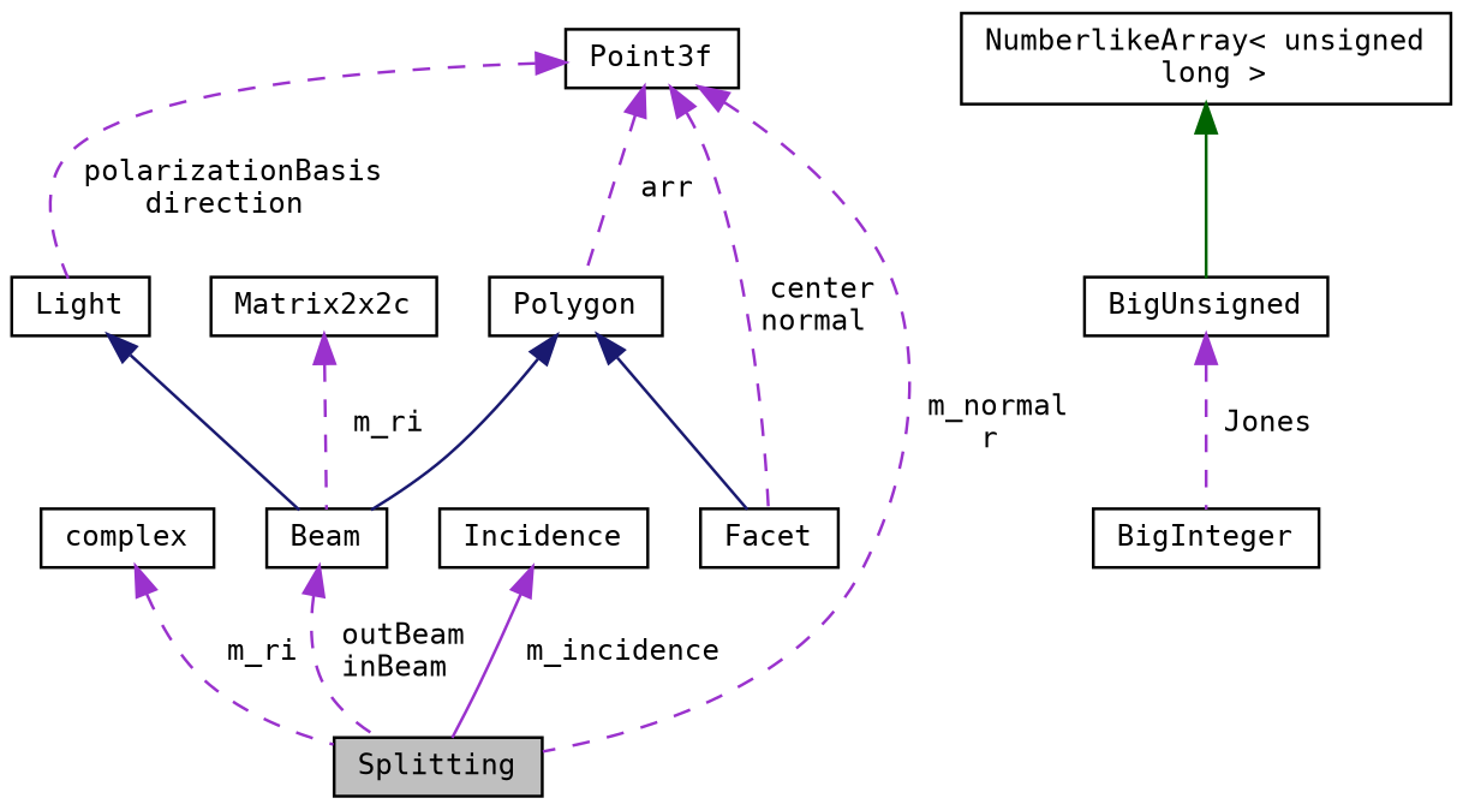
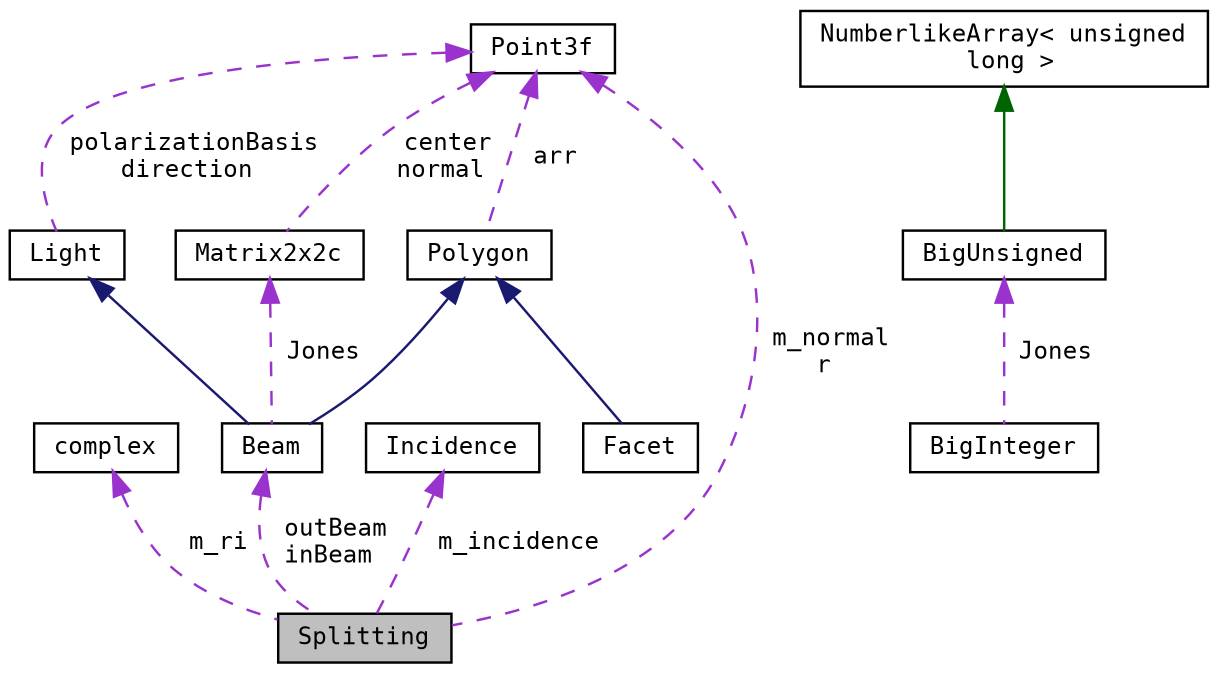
  digraph {
    fontname="DejaVu Sans Mono"
    node [color=black fillcolor=white fontname="DejaVu Sans Mono" fontsize=10 shape=record style=filled]
    edge [color=darkorchid3 dir=back fontname="DejaVu Sans Mono" fontsize=10 labelfontname=Helvetica labelfontsize=10 style=dashed]
    n1 [fillcolor=grey75 fontcolor=black height=0.2 label=Splitting width=0.4]
    n2 [height=0.2 label=complex width=0.4]
    n3 [height=0.2 label=Matrix2x2c width=0.4]
    n4 [height=0.2 label=Beam width=0.4]
    n5 [height=0.2 label=Incidence width=0.4]
    n6 [height=0.2 label=Polygon width=0.4]
    n7 [height=0.2 label=Facet width=0.4]
    n8 [height=0.2 label=Point3f width=0.4]
    n9 [height=0.2 label=Light width=0.4]
    n10 [height=0.2 label=BigInteger width=0.4]
    n11 [height=0.2 label=BigUnsigned width=0.4]
    n12 [height=0.2 label="NumberlikeArray\< unsigned\l long \>" width=0.4]
    n2 -> n1 [label=" m_ri"]
-   n3 -> n4 [label=" m_ri"]
+   n3 -> n4 [label=" Jones"]
    n4 -> n1 [label=" outBeam\ninBeam"]
-   n5 -> n1 [label=" m_incidence" style=solid]
+   n5 -> n1 [label=" m_incidence"]
    n6 -> n4 [color=midnightblue style=solid]
    n6 -> n7 [color=midnightblue style=solid]
    n8 -> n1 [label=" m_normal\nr"]
    n8 -> n6 [label=" arr"]
-   n8 -> n7 [label=" center\nnormal"]
+   n8 -> n3 [label=" center\nnormal"]
    n8 -> n9 [label=" polarizationBasis\ndirection"]
    n9 -> n4 [color=midnightblue style=solid]
    n11 -> n10 [label=" Jones"]
    n12 -> n11 [color=darkgreen style=solid]
  }
